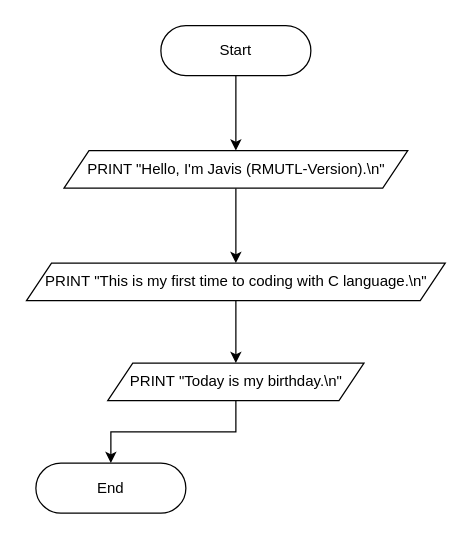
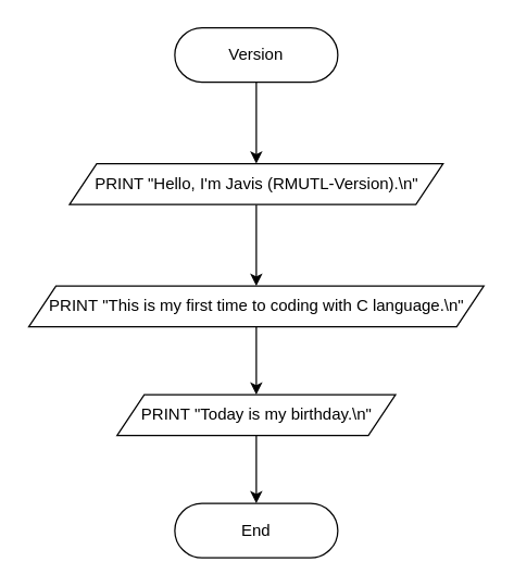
  <mxCell id="0" />
  <mxCell id="1" parent="0" />
  <mxCell id="2" style="edgeStyle=orthogonalEdgeStyle;rounded=0;orthogonalLoop=1;jettySize=auto;html=1;entryX=0.5;entryY=0;entryDx=0;entryDy=0;" edge="1" parent="1" source="3"><mxGeometry relative="1" as="geometry"><mxPoint x="188" y="120" as="targetPoint" /></mxGeometry></mxCell>
- <mxCell id="3" value="Start" style="rounded=1;whiteSpace=wrap;html=1;arcSize=50;" vertex="1" parent="1"><mxGeometry x="128" y="20" width="120" height="40" as="geometry" /></mxCell>
+ <mxCell id="3" value="Version" style="rounded=1;whiteSpace=wrap;html=1;arcSize=50;" vertex="1" parent="1"><mxGeometry x="128" y="20" width="120" height="40" as="geometry" /></mxCell>
  <mxCell id="4" style="edgeStyle=orthogonalEdgeStyle;rounded=0;orthogonalLoop=1;jettySize=auto;html=1;entryX=0.5;entryY=0;entryDx=0;entryDy=0;" edge="1" parent="1" source="5" target="7"><mxGeometry relative="1" as="geometry" /></mxCell>
  <mxCell id="5" value="PRINT &quot;Hello, I'm Javis (RMUTL-Version).\n&quot;" style="shape=parallelogram;perimeter=parallelogramPerimeter;whiteSpace=wrap;html=1;fixedSize=1;" vertex="1" parent="1"><mxGeometry x="50.5" y="120" width="275" height="30" as="geometry" /></mxCell>
  <mxCell id="6" style="edgeStyle=orthogonalEdgeStyle;rounded=0;orthogonalLoop=1;jettySize=auto;html=1;entryX=0.5;entryY=0;entryDx=0;entryDy=0;" edge="1" parent="1" source="7" target="9"><mxGeometry relative="1" as="geometry" /></mxCell>
  <mxCell id="7" value="PRINT&amp;nbsp;&quot;This is my first time to coding with C language.\n&quot;" style="shape=parallelogram;perimeter=parallelogramPerimeter;whiteSpace=wrap;html=1;fixedSize=1;" vertex="1" parent="1"><mxGeometry x="20.5" y="210" width="335" height="30" as="geometry" /></mxCell>
  <mxCell id="8" style="edgeStyle=orthogonalEdgeStyle;rounded=0;orthogonalLoop=1;jettySize=auto;html=1;entryX=0.5;entryY=0;entryDx=0;entryDy=0;" edge="1" parent="1" source="9" target="10"><mxGeometry relative="1" as="geometry" /></mxCell>
  <mxCell id="9" value="PRINT&amp;nbsp;&quot;Today is my birthday.\n&quot;" style="shape=parallelogram;perimeter=parallelogramPerimeter;whiteSpace=wrap;html=1;fixedSize=1;" vertex="1" parent="1"><mxGeometry x="85.5" y="290" width="205" height="30" as="geometry" /></mxCell>
- <mxCell id="10" value="End" style="rounded=1;whiteSpace=wrap;html=1;arcSize=50;" vertex="1" parent="1"><mxGeometry x="28" y="370" width="120" height="40" as="geometry" /></mxCell>
+ <mxCell id="10" value="End" style="rounded=1;whiteSpace=wrap;html=1;arcSize=50;" vertex="1" parent="1"><mxGeometry x="128" y="370" width="120" height="40" as="geometry" /></mxCell>
